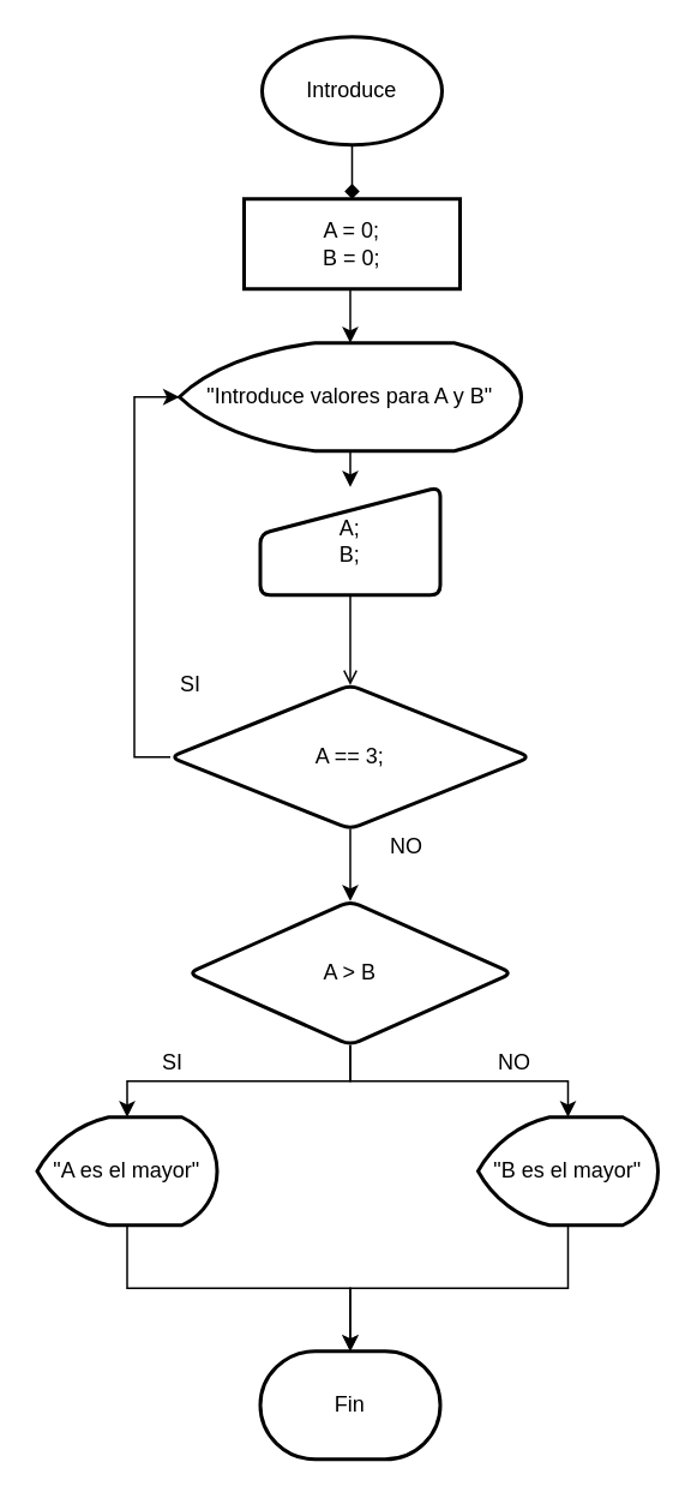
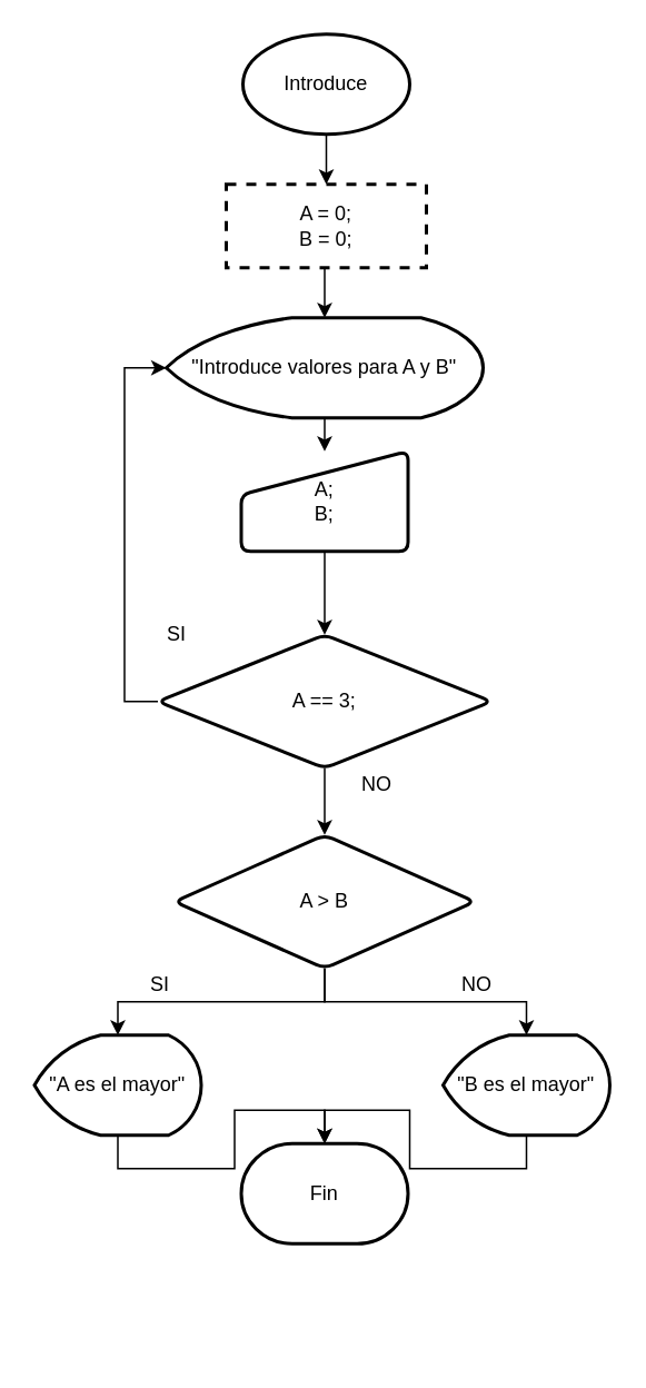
  <mxCell id="0" />
  <mxCell id="1" parent="0" />
- <mxCell id="2" value="" style="edgeStyle=orthogonalEdgeStyle;rounded=0;orthogonalLoop=1;jettySize=auto;html=1;endArrow=diamond;" edge="1" parent="1" source="3" target="5"><mxGeometry relative="1" as="geometry" /></mxCell>
+ <mxCell id="2" value="" style="edgeStyle=orthogonalEdgeStyle;rounded=0;orthogonalLoop=1;jettySize=auto;html=1;" edge="1" parent="1" source="3" target="5"><mxGeometry relative="1" as="geometry" /></mxCell>
  <mxCell id="3" value="Introduce" style="strokeWidth=2;html=1;shape=mxgraph.flowchart.start_1;whiteSpace=wrap;" vertex="1" parent="1"><mxGeometry x="145" y="20" width="100" height="60" as="geometry" /></mxCell>
  <mxCell id="4" style="edgeStyle=orthogonalEdgeStyle;rounded=0;orthogonalLoop=1;jettySize=auto;html=1;exitX=0.5;exitY=1;exitDx=0;exitDy=0;entryX=0.5;entryY=0;entryDx=0;entryDy=0;entryPerimeter=0;" edge="1" parent="1" source="5" target="7"><mxGeometry relative="1" as="geometry" /></mxCell>
- <mxCell id="5" value="A = 0;&lt;br&gt;B = 0;" style="whiteSpace=wrap;html=1;strokeWidth=2;" vertex="1" parent="1"><mxGeometry x="135" y="110" width="120" height="50" as="geometry" /></mxCell>
+ <mxCell id="5" value="A = 0;&lt;br&gt;B = 0;" style="whiteSpace=wrap;html=1;strokeWidth=2;dashed=1;" vertex="1" parent="1"><mxGeometry x="135" y="110" width="120" height="50" as="geometry" /></mxCell>
  <mxCell id="6" style="edgeStyle=orthogonalEdgeStyle;rounded=0;orthogonalLoop=1;jettySize=auto;html=1;exitX=0.5;exitY=1;exitDx=0;exitDy=0;exitPerimeter=0;entryX=0.5;entryY=0;entryDx=0;entryDy=0;" edge="1" parent="1" source="7" target="9"><mxGeometry relative="1" as="geometry" /></mxCell>
  <mxCell id="7" value="&quot;Introduce valores para A y B&quot;" style="strokeWidth=2;html=1;shape=mxgraph.flowchart.display;whiteSpace=wrap;" vertex="1" parent="1"><mxGeometry x="99" y="190" width="190" height="60" as="geometry" /></mxCell>
- <mxCell id="8" value="" style="edgeStyle=orthogonalEdgeStyle;rounded=0;orthogonalLoop=1;jettySize=auto;html=1;endArrow=open;" edge="1" parent="1" source="9" target="12"><mxGeometry relative="1" as="geometry" /></mxCell>
+ <mxCell id="8" value="" style="edgeStyle=orthogonalEdgeStyle;rounded=0;orthogonalLoop=1;jettySize=auto;html=1;" edge="1" parent="1" source="9" target="12"><mxGeometry relative="1" as="geometry" /></mxCell>
  <mxCell id="9" value="A;&lt;br&gt;B;" style="html=1;strokeWidth=2;shape=manualInput;whiteSpace=wrap;rounded=1;size=26;arcSize=11;" vertex="1" parent="1"><mxGeometry x="144" y="270" width="100" height="60" as="geometry" /></mxCell>
  <mxCell id="10" style="edgeStyle=orthogonalEdgeStyle;rounded=0;orthogonalLoop=1;jettySize=auto;html=1;exitX=0;exitY=0.5;exitDx=0;exitDy=0;entryX=0;entryY=0.5;entryDx=0;entryDy=0;entryPerimeter=0;" edge="1" parent="1" source="12" target="7"><mxGeometry relative="1" as="geometry" /></mxCell>
  <mxCell id="11" value="" style="edgeStyle=orthogonalEdgeStyle;rounded=0;orthogonalLoop=1;jettySize=auto;html=1;" edge="1" parent="1" source="12" target="16"><mxGeometry relative="1" as="geometry" /></mxCell>
  <mxCell id="12" value="A == 3;" style="rhombus;whiteSpace=wrap;html=1;strokeWidth=2;rounded=1;arcSize=11;" vertex="1" parent="1"><mxGeometry x="94" y="380" width="200" height="80" as="geometry" /></mxCell>
  <mxCell id="13" value="SI" style="text;html=1;align=center;verticalAlign=middle;resizable=0;points=[];autosize=1;strokeColor=none;fillColor=none;" vertex="1" parent="1"><mxGeometry x="90" y="365" width="30" height="30" as="geometry" /></mxCell>
  <mxCell id="14" style="edgeStyle=orthogonalEdgeStyle;rounded=0;orthogonalLoop=1;jettySize=auto;html=1;exitX=0.5;exitY=1;exitDx=0;exitDy=0;entryX=0.5;entryY=0;entryDx=0;entryDy=0;entryPerimeter=0;" edge="1" parent="1" source="16" target="19"><mxGeometry relative="1" as="geometry" /></mxCell>
  <mxCell id="15" style="edgeStyle=orthogonalEdgeStyle;rounded=0;orthogonalLoop=1;jettySize=auto;html=1;exitX=0.5;exitY=1;exitDx=0;exitDy=0;entryX=0.5;entryY=0;entryDx=0;entryDy=0;entryPerimeter=0;" edge="1" parent="1" source="16" target="21"><mxGeometry relative="1" as="geometry" /></mxCell>
  <mxCell id="16" value="A &amp;gt; B" style="rhombus;whiteSpace=wrap;html=1;strokeWidth=2;rounded=1;arcSize=11;" vertex="1" parent="1"><mxGeometry x="104" y="500" width="180" height="80" as="geometry" /></mxCell>
  <mxCell id="17" value="NO" style="text;html=1;align=center;verticalAlign=middle;resizable=0;points=[];autosize=1;strokeColor=none;fillColor=none;" vertex="1" parent="1"><mxGeometry x="205" y="455" width="40" height="30" as="geometry" /></mxCell>
  <mxCell id="18" style="edgeStyle=orthogonalEdgeStyle;rounded=0;orthogonalLoop=1;jettySize=auto;html=1;exitX=0.5;exitY=1;exitDx=0;exitDy=0;exitPerimeter=0;entryX=0.5;entryY=0;entryDx=0;entryDy=0;entryPerimeter=0;" edge="1" parent="1" source="19" target="22"><mxGeometry relative="1" as="geometry" /></mxCell>
  <mxCell id="19" value="&quot;A es el mayor&quot;" style="strokeWidth=2;html=1;shape=mxgraph.flowchart.display;whiteSpace=wrap;" vertex="1" parent="1"><mxGeometry x="20" y="620" width="100" height="60" as="geometry" /></mxCell>
  <mxCell id="20" style="edgeStyle=orthogonalEdgeStyle;rounded=0;orthogonalLoop=1;jettySize=auto;html=1;exitX=0.5;exitY=1;exitDx=0;exitDy=0;exitPerimeter=0;entryX=0.5;entryY=0;entryDx=0;entryDy=0;entryPerimeter=0;" edge="1" parent="1" source="21" target="22"><mxGeometry relative="1" as="geometry" /></mxCell>
  <mxCell id="21" value="&quot;B es el mayor&quot;" style="strokeWidth=2;html=1;shape=mxgraph.flowchart.display;whiteSpace=wrap;" vertex="1" parent="1"><mxGeometry x="265" y="620" width="100" height="60" as="geometry" /></mxCell>
- <mxCell id="22" value="Fin" style="strokeWidth=2;html=1;shape=mxgraph.flowchart.terminator;whiteSpace=wrap;" vertex="1" parent="1"><mxGeometry x="144" y="750" width="100" height="60" as="geometry" /></mxCell>
+ <mxCell id="22" value="Fin" style="strokeWidth=2;html=1;shape=mxgraph.flowchart.terminator;whiteSpace=wrap;" vertex="1" parent="1"><mxGeometry x="144" y="685" width="100" height="60" as="geometry" /></mxCell>
  <mxCell id="23" value="SI" style="text;html=1;align=center;verticalAlign=middle;resizable=0;points=[];autosize=1;strokeColor=none;fillColor=none;" vertex="1" parent="1"><mxGeometry x="80" y="575" width="30" height="30" as="geometry" /></mxCell>
  <mxCell id="24" value="NO" style="text;html=1;align=center;verticalAlign=middle;resizable=0;points=[];autosize=1;strokeColor=none;fillColor=none;" vertex="1" parent="1"><mxGeometry x="265" y="575" width="40" height="30" as="geometry" /></mxCell>
